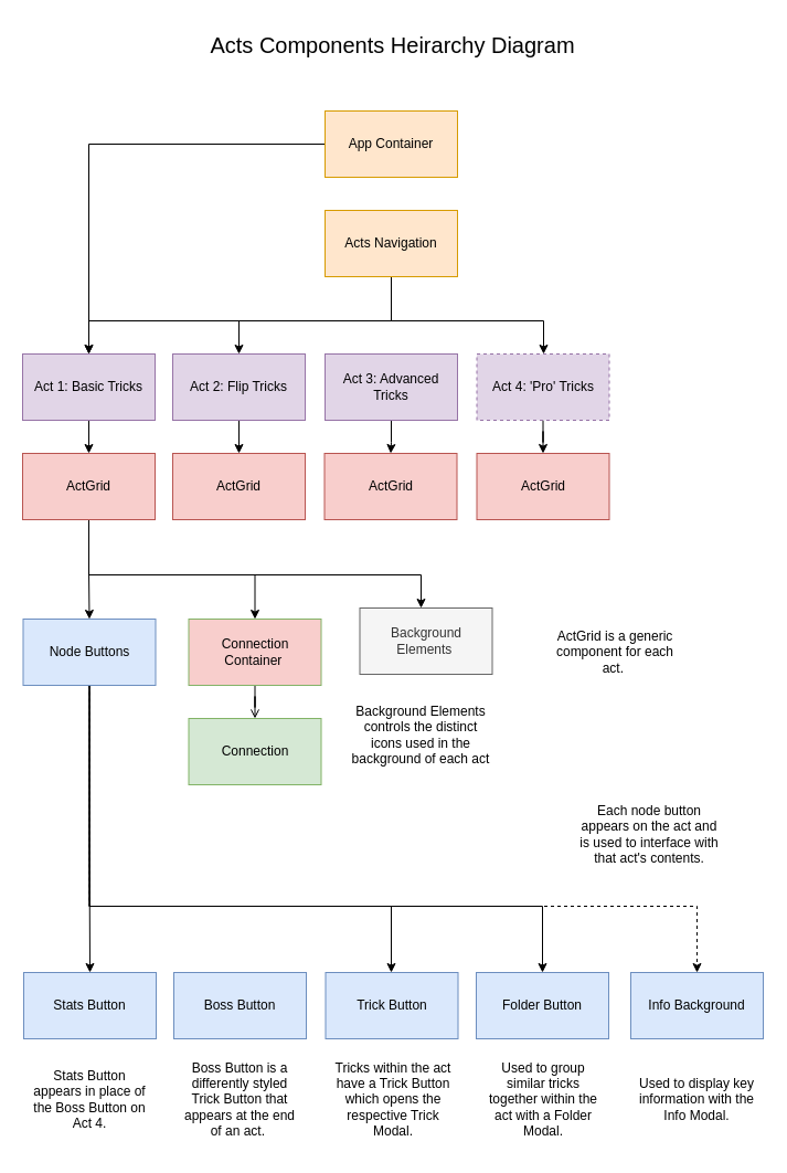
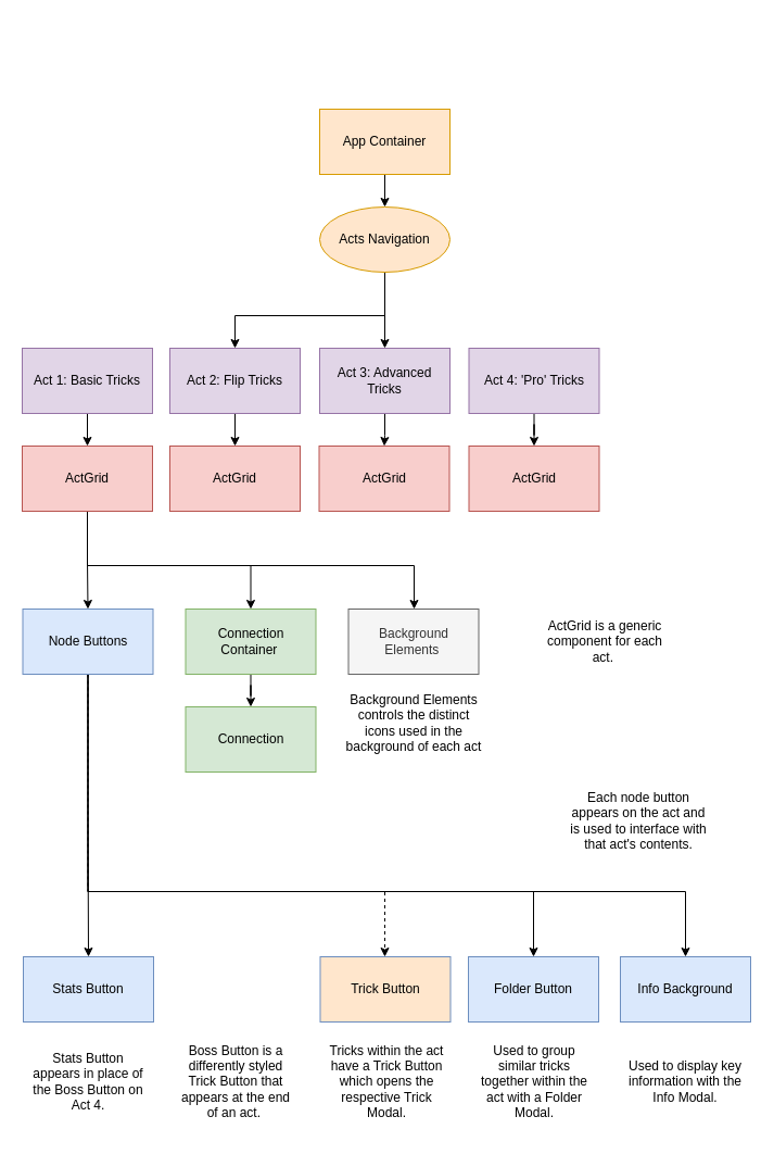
  <mxCell id="0" />
  <mxCell id="1" parent="0" />
- <mxCell id="2" style="edgeStyle=orthogonalEdgeStyle;rounded=0;orthogonalLoop=1;jettySize=auto;html=1;fillColor=#ffe6cc;strokeColor=default;" edge="1" parent="1" source="3" target="10"><mxGeometry relative="1" as="geometry" /></mxCell>
+ <mxCell id="2" style="edgeStyle=orthogonalEdgeStyle;rounded=0;orthogonalLoop=1;jettySize=auto;html=1;fillColor=#ffe6cc;strokeColor=default;" edge="1" parent="1" source="3" target="8"><mxGeometry relative="1" as="geometry" /></mxCell>
  <mxCell id="3" value="App Container" style="rounded=0;whiteSpace=wrap;html=1;fillColor=#ffe6cc;strokeColor=#d79b00;" vertex="1" parent="1"><mxGeometry x="294" y="100" width="120" height="60" as="geometry" /></mxCell>
- <mxCell id="4" style="edgeStyle=orthogonalEdgeStyle;rounded=0;orthogonalLoop=1;jettySize=auto;html=1;" edge="1" parent="1" source="8" target="10"><mxGeometry relative="1" as="geometry"><Array as="points"><mxPoint x="354" y="290" /><mxPoint x="80" y="290" /></Array></mxGeometry></mxCell>
  <mxCell id="5" style="edgeStyle=orthogonalEdgeStyle;rounded=0;orthogonalLoop=1;jettySize=auto;html=1;" edge="1" parent="1" source="8" target="12"><mxGeometry relative="1" as="geometry"><Array as="points"><mxPoint x="354" y="290" /><mxPoint x="216" y="290" /></Array></mxGeometry></mxCell>
- <mxCell id="6" style="edgeStyle=orthogonalEdgeStyle;rounded=0;orthogonalLoop=1;jettySize=auto;html=1;strokeColor=default;" edge="1" parent="1" source="8" target="16"><mxGeometry relative="1" as="geometry"><Array as="points"><mxPoint x="354" y="290" /><mxPoint x="492" y="290" /></Array></mxGeometry></mxCell>
- <mxCell id="8" value="Acts Navigation" style="rounded=0;whiteSpace=wrap;html=1;fillColor=#ffe6cc;strokeColor=#d79b00;" vertex="1" parent="1"><mxGeometry x="294" y="190" width="120" height="60" as="geometry" /></mxCell>
+ <mxCell id="7" style="edgeStyle=orthogonalEdgeStyle;rounded=0;orthogonalLoop=1;jettySize=auto;html=1;" edge="1" parent="1" source="8" target="14"><mxGeometry relative="1" as="geometry" /></mxCell>
+ <mxCell id="8" value="Acts Navigation" style="ellipse;whiteSpace=wrap;html=1;fillColor=#ffe6cc;strokeColor=#d79b00;" vertex="1" parent="1"><mxGeometry x="294" y="190" width="120" height="60" as="geometry" /></mxCell>
  <mxCell id="9" style="edgeStyle=orthogonalEdgeStyle;rounded=0;orthogonalLoop=1;jettySize=auto;html=1;" edge="1" parent="1" source="10" target="20"><mxGeometry relative="1" as="geometry" /></mxCell>
  <mxCell id="10" value="Act 1: Basic Tricks" style="rounded=0;whiteSpace=wrap;html=1;fillColor=#e1d5e7;strokeColor=#9673a6;" vertex="1" parent="1"><mxGeometry x="20" y="320" width="120" height="60" as="geometry" /></mxCell>
  <mxCell id="11" style="edgeStyle=orthogonalEdgeStyle;rounded=0;orthogonalLoop=1;jettySize=auto;html=1;" edge="1" parent="1" source="12" target="21"><mxGeometry relative="1" as="geometry" /></mxCell>
  <mxCell id="12" value="Act 2: Flip Tricks" style="rounded=0;whiteSpace=wrap;html=1;fillColor=#e1d5e7;strokeColor=#9673a6;" vertex="1" parent="1"><mxGeometry x="156" y="320" width="120" height="60" as="geometry" /></mxCell>
  <mxCell id="13" style="edgeStyle=orthogonalEdgeStyle;rounded=0;orthogonalLoop=1;jettySize=auto;html=1;" edge="1" parent="1" source="14" target="22"><mxGeometry relative="1" as="geometry" /></mxCell>
  <mxCell id="14" value="Act 3: Advanced Tricks" style="rounded=0;whiteSpace=wrap;html=1;fillColor=#e1d5e7;strokeColor=#9673a6;" vertex="1" parent="1"><mxGeometry x="294" y="320" width="120" height="60" as="geometry" /></mxCell>
  <mxCell id="15" style="edgeStyle=orthogonalEdgeStyle;rounded=0;orthogonalLoop=1;jettySize=auto;html=1;" edge="1" parent="1" source="16" target="23"><mxGeometry relative="1" as="geometry" /></mxCell>
- <mxCell id="16" value="Act 4: 'Pro' Tricks" style="rounded=0;whiteSpace=wrap;html=1;fillColor=#e1d5e7;strokeColor=#9673a6;dashed=1;" vertex="1" parent="1"><mxGeometry x="431.5" y="320" width="120" height="60" as="geometry" /></mxCell>
+ <mxCell id="16" value="Act 4: 'Pro' Tricks" style="rounded=0;whiteSpace=wrap;html=1;fillColor=#e1d5e7;strokeColor=#9673a6;" vertex="1" parent="1"><mxGeometry x="431.5" y="320" width="120" height="60" as="geometry" /></mxCell>
  <mxCell id="17" style="edgeStyle=orthogonalEdgeStyle;rounded=0;orthogonalLoop=1;jettySize=auto;html=1;" edge="1" parent="1" source="20" target="28"><mxGeometry relative="1" as="geometry" /></mxCell>
  <mxCell id="18" style="edgeStyle=orthogonalEdgeStyle;rounded=0;orthogonalLoop=1;jettySize=auto;html=1;entryX=0.5;entryY=0;entryDx=0;entryDy=0;" edge="1" parent="1" source="20" target="30"><mxGeometry relative="1" as="geometry"><Array as="points"><mxPoint x="80" y="520" /><mxPoint x="231" y="520" /></Array></mxGeometry></mxCell>
  <mxCell id="19" style="edgeStyle=orthogonalEdgeStyle;rounded=0;orthogonalLoop=1;jettySize=auto;html=1;" edge="1" parent="1" source="20" target="37"><mxGeometry relative="1" as="geometry"><Array as="points"><mxPoint x="80" y="520" /><mxPoint x="381" y="520" /></Array></mxGeometry></mxCell>
  <mxCell id="20" value="ActGrid" style="rounded=0;whiteSpace=wrap;html=1;fillColor=#f8cecc;strokeColor=#b85450;" vertex="1" parent="1"><mxGeometry x="20" y="410" width="120" height="60" as="geometry" /></mxCell>
  <mxCell id="21" value="ActGrid" style="rounded=0;whiteSpace=wrap;html=1;fillColor=#f8cecc;strokeColor=#b85450;" vertex="1" parent="1"><mxGeometry x="156" y="410" width="120" height="60" as="geometry" /></mxCell>
  <mxCell id="22" value="ActGrid" style="rounded=0;whiteSpace=wrap;html=1;fillColor=#f8cecc;strokeColor=#b85450;" vertex="1" parent="1"><mxGeometry x="293.5" y="410" width="120" height="60" as="geometry" /></mxCell>
  <mxCell id="23" value="ActGrid" style="rounded=0;whiteSpace=wrap;html=1;fillColor=#f8cecc;strokeColor=#b85450;" vertex="1" parent="1"><mxGeometry x="431.5" y="410" width="120" height="60" as="geometry" /></mxCell>
  <mxCell id="24" style="edgeStyle=orthogonalEdgeStyle;rounded=0;orthogonalLoop=1;jettySize=auto;html=1;" edge="1" parent="1" source="28" target="31"><mxGeometry relative="1" as="geometry" /></mxCell>
- <mxCell id="25" style="edgeStyle=orthogonalEdgeStyle;rounded=0;orthogonalLoop=1;jettySize=auto;html=1;" edge="1" parent="1" source="28" target="33"><mxGeometry relative="1" as="geometry"><Array as="points"><mxPoint x="81" y="820" /><mxPoint x="354" y="820" /></Array></mxGeometry></mxCell>
+ <mxCell id="25" style="edgeStyle=orthogonalEdgeStyle;rounded=0;orthogonalLoop=1;jettySize=auto;html=1;dashed=1;" edge="1" parent="1" source="28" target="33"><mxGeometry relative="1" as="geometry"><Array as="points"><mxPoint x="81" y="820" /><mxPoint x="354" y="820" /></Array></mxGeometry></mxCell>
  <mxCell id="26" style="edgeStyle=orthogonalEdgeStyle;rounded=0;orthogonalLoop=1;jettySize=auto;html=1;" edge="1" parent="1" source="28" target="34"><mxGeometry relative="1" as="geometry"><Array as="points"><mxPoint x="81" y="820" /><mxPoint x="491" y="820" /></Array></mxGeometry></mxCell>
- <mxCell id="27" style="edgeStyle=orthogonalEdgeStyle;rounded=0;orthogonalLoop=1;jettySize=auto;html=1;dashed=1;" edge="1" parent="1" source="28" target="35"><mxGeometry relative="1" as="geometry"><Array as="points"><mxPoint x="81" y="820" /><mxPoint x="631" y="820" /></Array></mxGeometry></mxCell>
+ <mxCell id="27" style="edgeStyle=orthogonalEdgeStyle;rounded=0;orthogonalLoop=1;jettySize=auto;html=1;" edge="1" parent="1" source="28" target="35"><mxGeometry relative="1" as="geometry"><Array as="points"><mxPoint x="81" y="820" /><mxPoint x="631" y="820" /></Array></mxGeometry></mxCell>
  <mxCell id="28" value="Node Buttons" style="rounded=0;whiteSpace=wrap;html=1;fillColor=#dae8fc;strokeColor=#6c8ebf;" vertex="1" parent="1"><mxGeometry x="20.5" y="560" width="120" height="60" as="geometry" /></mxCell>
- <mxCell id="29" style="edgeStyle=orthogonalEdgeStyle;rounded=0;orthogonalLoop=1;jettySize=auto;html=1;fillColor=#d5e8d4;strokeColor=default;endArrow=open;" edge="1" parent="1" source="30" target="36"><mxGeometry relative="1" as="geometry" /></mxCell>
- <mxCell id="30" value="Connection Container&amp;nbsp;" style="rounded=0;whiteSpace=wrap;html=1;fillColor=#f8cecc;strokeColor=#82b366;" vertex="1" parent="1"><mxGeometry x="170.5" y="560" width="120" height="60" as="geometry" /></mxCell>
+ <mxCell id="29" style="edgeStyle=orthogonalEdgeStyle;rounded=0;orthogonalLoop=1;jettySize=auto;html=1;fillColor=#d5e8d4;strokeColor=default;" edge="1" parent="1" source="30" target="36"><mxGeometry relative="1" as="geometry" /></mxCell>
+ <mxCell id="30" value="Connection Container&amp;nbsp;" style="rounded=0;whiteSpace=wrap;html=1;fillColor=#d5e8d4;strokeColor=#82b366;" vertex="1" parent="1"><mxGeometry x="170.5" y="560" width="120" height="60" as="geometry" /></mxCell>
  <mxCell id="31" value="Stats Button" style="rounded=0;whiteSpace=wrap;html=1;fillColor=#dae8fc;strokeColor=#6c8ebf;" vertex="1" parent="1"><mxGeometry x="21" y="880" width="120" height="60" as="geometry" /></mxCell>
- <mxCell id="32" value="Boss Button" style="rounded=0;whiteSpace=wrap;html=1;fillColor=#dae8fc;strokeColor=#6c8ebf;" vertex="1" parent="1"><mxGeometry x="157" y="880" width="120" height="60" as="geometry" /></mxCell>
- <mxCell id="33" value="Trick Button" style="rounded=0;whiteSpace=wrap;html=1;fillColor=#dae8fc;strokeColor=#6c8ebf;" vertex="1" parent="1"><mxGeometry x="294.5" y="880" width="120" height="60" as="geometry" /></mxCell>
+ <mxCell id="33" value="Trick Button" style="rounded=0;whiteSpace=wrap;html=1;fillColor=#ffe6cc;strokeColor=#6c8ebf;" vertex="1" parent="1"><mxGeometry x="294.5" y="880" width="120" height="60" as="geometry" /></mxCell>
  <mxCell id="34" value="Folder Button" style="rounded=0;whiteSpace=wrap;html=1;fillColor=#dae8fc;strokeColor=#6c8ebf;" vertex="1" parent="1"><mxGeometry x="431" y="880" width="120" height="60" as="geometry" /></mxCell>
  <mxCell id="35" value="Info Background" style="rounded=0;whiteSpace=wrap;html=1;fillColor=#dae8fc;strokeColor=#6c8ebf;" vertex="1" parent="1"><mxGeometry x="571" y="880" width="120" height="60" as="geometry" /></mxCell>
  <mxCell id="36" value="Connection" style="rounded=0;whiteSpace=wrap;html=1;fillColor=#d5e8d4;strokeColor=#82b366;" vertex="1" parent="1"><mxGeometry x="170.5" y="650" width="120" height="60" as="geometry" /></mxCell>
- <mxCell id="37" value="Background Elements&amp;nbsp;" style="rounded=0;whiteSpace=wrap;html=1;fillColor=#f5f5f5;strokeColor=#666666;fontColor=#333333;" vertex="1" parent="1"><mxGeometry x="325.5" y="550" width="120" height="60" as="geometry" /></mxCell>
- <mxCell id="38" value="Acts Components Heirarchy Diagram" style="text;html=1;align=center;verticalAlign=middle;resizable=0;points=[];autosize=1;strokeColor=none;fillColor=none;rounded=0;fontSize=20;" vertex="1" parent="1"><mxGeometry x="180" y="20" width="350" height="40" as="geometry" /></mxCell>
+ <mxCell id="37" value="Background Elements&amp;nbsp;" style="rounded=0;whiteSpace=wrap;html=1;fillColor=#f5f5f5;strokeColor=#666666;fontColor=#333333;" vertex="1" parent="1"><mxGeometry x="320.5" y="560" width="120" height="60" as="geometry" /></mxCell>
  <mxCell id="39" value="ActGrid is a generic component for each act.&amp;nbsp;" style="text;html=1;align=center;verticalAlign=middle;whiteSpace=wrap;rounded=0;" vertex="1" parent="1"><mxGeometry x="502" y="550" width="110" height="80" as="geometry" /></mxCell>
  <mxCell id="40" value="Background Elements controls the distinct icons used in the background of each act" style="text;html=1;align=center;verticalAlign=middle;whiteSpace=wrap;rounded=0;" vertex="1" parent="1"><mxGeometry x="314.75" y="620" width="131.5" height="90" as="geometry" /></mxCell>
  <mxCell id="41" value="Each node button appears on the act and is used to interface with that act's contents." style="text;html=1;align=center;verticalAlign=middle;whiteSpace=wrap;rounded=0;" vertex="1" parent="1"><mxGeometry x="522" y="710" width="131.5" height="90" as="geometry" /></mxCell>
  <mxCell id="42" value="Stats Button appears in place of the Boss Button on Act 4." style="text;html=1;align=center;verticalAlign=middle;whiteSpace=wrap;rounded=0;" vertex="1" parent="1"><mxGeometry x="27" y="950" width="107.75" height="90" as="geometry" /></mxCell>
  <mxCell id="43" value="Boss Button is a differently styled Trick Button that appears at the end of an act.&amp;nbsp;" style="text;html=1;align=center;verticalAlign=middle;whiteSpace=wrap;rounded=0;" vertex="1" parent="1"><mxGeometry x="162.99" y="950" width="107.75" height="90" as="geometry" /></mxCell>
  <mxCell id="44" value="Tricks within the act have a Trick Button which opens the respective Trick Modal." style="text;html=1;align=center;verticalAlign=middle;whiteSpace=wrap;rounded=0;" vertex="1" parent="1"><mxGeometry x="301.87" y="950" width="107.75" height="90" as="geometry" /></mxCell>
  <mxCell id="45" value="Used to group similar tricks together within the act with a Folder Modal." style="text;html=1;align=center;verticalAlign=middle;whiteSpace=wrap;rounded=0;" vertex="1" parent="1"><mxGeometry x="437.5" y="950" width="107.75" height="90" as="geometry" /></mxCell>
  <mxCell id="46" value="Used to display key information with the Info Modal." style="text;html=1;align=center;verticalAlign=middle;whiteSpace=wrap;rounded=0;" vertex="1" parent="1"><mxGeometry x="577" y="950" width="107.75" height="90" as="geometry" /></mxCell>
